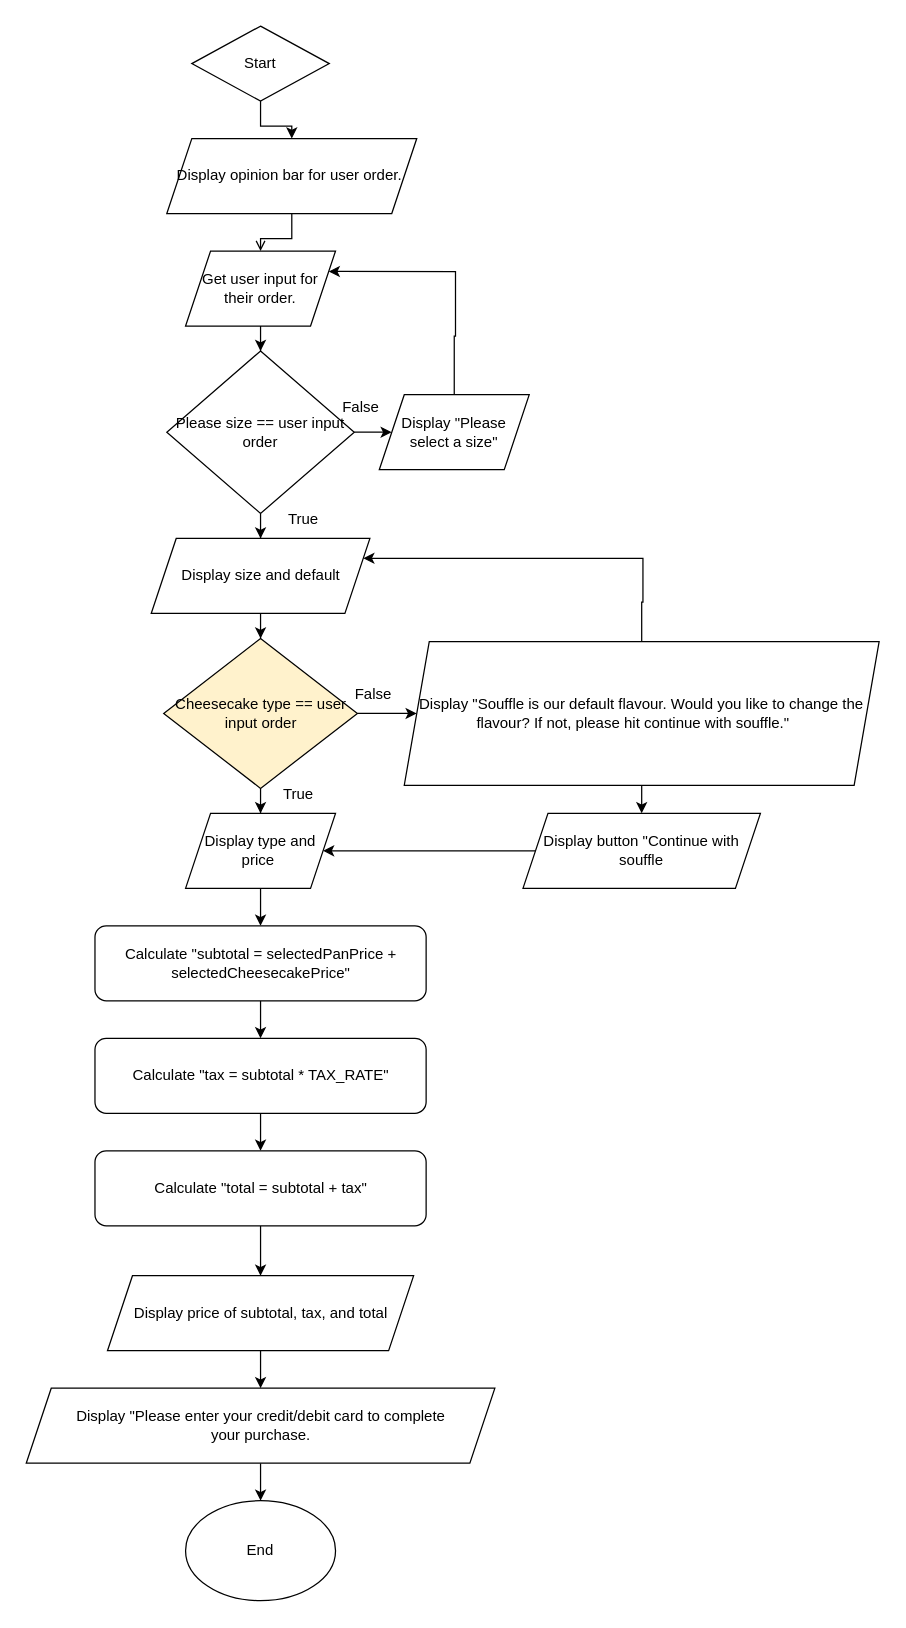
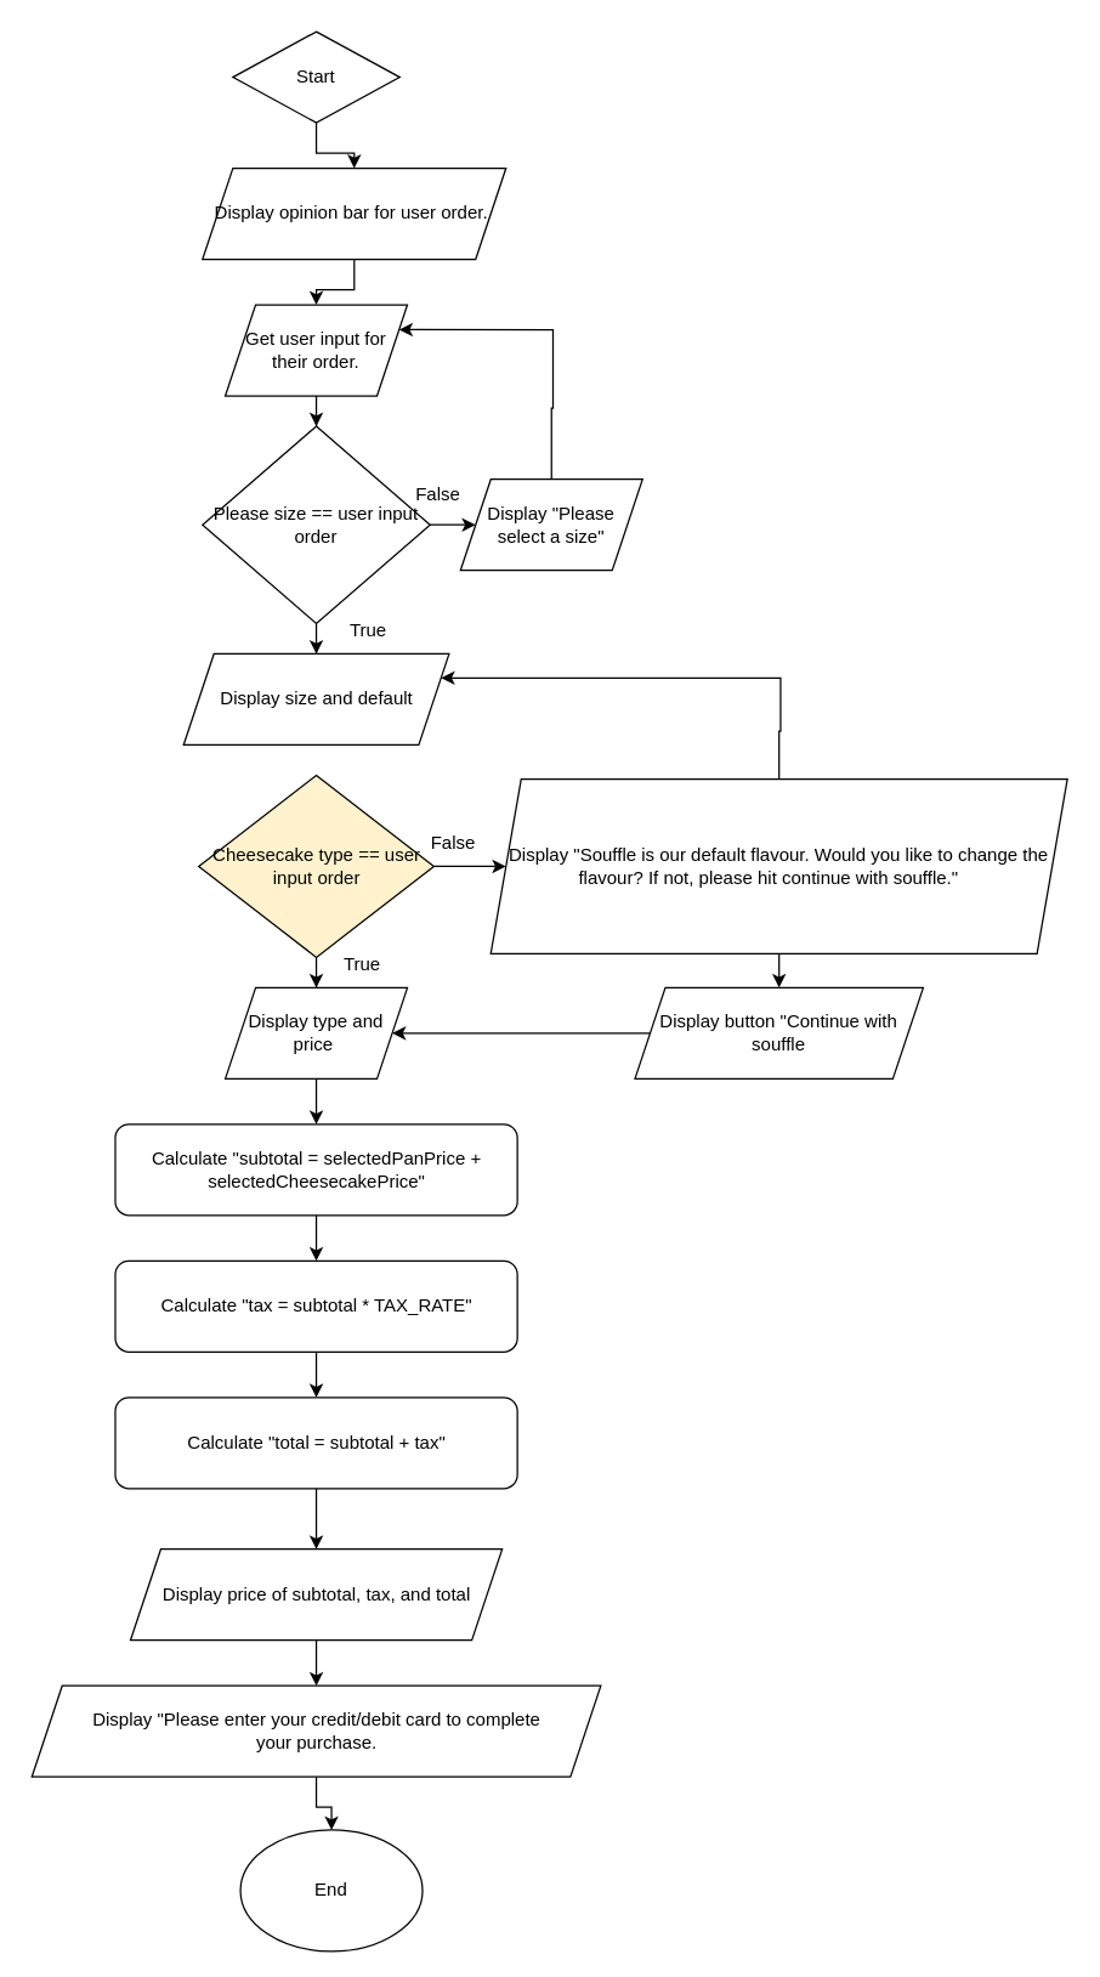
  <mxCell id="0" />
  <mxCell id="1" parent="0" />
  <mxCell id="2" value="" style="edgeStyle=orthogonalEdgeStyle;rounded=0;orthogonalLoop=1;jettySize=auto;html=1;" parent="1" source="3" target="8" edge="1"><mxGeometry relative="1" as="geometry" /></mxCell>
  <mxCell id="3" value="Start" style="rhombus;whiteSpace=wrap;html=1;" parent="1" vertex="1"><mxGeometry x="153" y="20" width="110" height="60" as="geometry" /></mxCell>
  <mxCell id="4" value="" style="edgeStyle=orthogonalEdgeStyle;rounded=0;orthogonalLoop=1;jettySize=auto;html=1;" parent="1" source="6" target="10" edge="1"><mxGeometry relative="1" as="geometry" /></mxCell>
  <mxCell id="5" value="" style="edgeStyle=orthogonalEdgeStyle;rounded=0;orthogonalLoop=1;jettySize=auto;html=1;" parent="1" source="6" target="13" edge="1"><mxGeometry relative="1" as="geometry" /></mxCell>
  <mxCell id="6" value="Please size == user input order" style="rhombus;whiteSpace=wrap;html=1;" parent="1" vertex="1"><mxGeometry x="133" y="280" width="150" height="130" as="geometry" /></mxCell>
- <mxCell id="7" value="" style="edgeStyle=orthogonalEdgeStyle;rounded=0;orthogonalLoop=1;jettySize=auto;html=1;endArrow=open;" parent="1" source="8" target="19" edge="1"><mxGeometry relative="1" as="geometry" /></mxCell>
+ <mxCell id="7" value="" style="edgeStyle=orthogonalEdgeStyle;rounded=0;orthogonalLoop=1;jettySize=auto;html=1;" parent="1" source="8" target="19" edge="1"><mxGeometry relative="1" as="geometry" /></mxCell>
  <mxCell id="8" value="Display opinion bar for user order.&amp;nbsp;" style="shape=parallelogram;perimeter=parallelogramPerimeter;whiteSpace=wrap;html=1;fixedSize=1;" parent="1" vertex="1"><mxGeometry x="133" y="110" width="200" height="60" as="geometry" /></mxCell>
  <mxCell id="9" style="edgeStyle=orthogonalEdgeStyle;rounded=0;orthogonalLoop=1;jettySize=auto;html=1;entryX=1;entryY=0.25;entryDx=0;entryDy=0;" edge="1" parent="1" source="10" target="19"><mxGeometry relative="1" as="geometry"><mxPoint x="363" y="220" as="targetPoint" /><Array as="points"><mxPoint x="363" y="268" /><mxPoint x="364" y="268" /><mxPoint x="364" y="216" /></Array></mxGeometry></mxCell>
  <mxCell id="10" value="Display &quot;Please select a size&quot;" style="shape=parallelogram;perimeter=parallelogramPerimeter;whiteSpace=wrap;html=1;fixedSize=1;" parent="1" vertex="1"><mxGeometry x="303" y="315" width="120" height="60" as="geometry" /></mxCell>
  <mxCell id="11" value="False" style="text;html=1;align=center;verticalAlign=middle;resizable=0;points=[];autosize=1;strokeColor=none;fillColor=none;" parent="1" vertex="1"><mxGeometry x="263" y="310" width="50" height="30" as="geometry" /></mxCell>
- <mxCell id="12" value="" style="edgeStyle=orthogonalEdgeStyle;rounded=0;orthogonalLoop=1;jettySize=auto;html=1;" parent="1" source="13" target="16" edge="1"><mxGeometry relative="1" as="geometry" /></mxCell>
  <mxCell id="13" value="Display size and default" style="shape=parallelogram;perimeter=parallelogramPerimeter;whiteSpace=wrap;html=1;fixedSize=1;" parent="1" vertex="1"><mxGeometry x="120.5" y="430" width="175" height="60" as="geometry" /></mxCell>
  <mxCell id="14" value="" style="edgeStyle=orthogonalEdgeStyle;rounded=0;orthogonalLoop=1;jettySize=auto;html=1;" parent="1" source="16" target="22" edge="1"><mxGeometry relative="1" as="geometry" /></mxCell>
  <mxCell id="15" value="" style="edgeStyle=orthogonalEdgeStyle;rounded=0;orthogonalLoop=1;jettySize=auto;html=1;" parent="1" source="16" target="25" edge="1"><mxGeometry relative="1" as="geometry" /></mxCell>
  <mxCell id="16" value="Cheesecake type == user input order" style="rhombus;whiteSpace=wrap;html=1;fillColor=#fff2cc;" parent="1" vertex="1"><mxGeometry x="130.5" y="510" width="155" height="120" as="geometry" /></mxCell>
  <mxCell id="17" value="True" style="text;html=1;align=center;verticalAlign=middle;resizable=0;points=[];autosize=1;strokeColor=none;fillColor=none;" parent="1" vertex="1"><mxGeometry x="217" y="400" width="50" height="30" as="geometry" /></mxCell>
  <mxCell id="18" value="" style="edgeStyle=orthogonalEdgeStyle;rounded=0;orthogonalLoop=1;jettySize=auto;html=1;" parent="1" source="19" target="6" edge="1"><mxGeometry relative="1" as="geometry" /></mxCell>
  <mxCell id="19" value="Get user input for their order." style="shape=parallelogram;perimeter=parallelogramPerimeter;whiteSpace=wrap;html=1;fixedSize=1;" parent="1" vertex="1"><mxGeometry x="148" y="200" width="120" height="60" as="geometry" /></mxCell>
  <mxCell id="20" value="" style="edgeStyle=orthogonalEdgeStyle;rounded=0;orthogonalLoop=1;jettySize=auto;html=1;" parent="1" source="22" target="28" edge="1"><mxGeometry relative="1" as="geometry" /></mxCell>
  <mxCell id="21" style="edgeStyle=orthogonalEdgeStyle;rounded=0;orthogonalLoop=1;jettySize=auto;html=1;entryX=1;entryY=0.25;entryDx=0;entryDy=0;" edge="1" parent="1" source="22" target="13"><mxGeometry relative="1" as="geometry"><mxPoint x="513" y="450" as="targetPoint" /><Array as="points"><mxPoint x="513" y="481" /><mxPoint x="514" y="481" /><mxPoint x="514" y="446" /></Array></mxGeometry></mxCell>
  <mxCell id="22" value="Display &quot;Souffle is our default flavour. Would you like to change the flavour? If not, please hit continue with souffle.&quot;&amp;nbsp; &amp;nbsp;&amp;nbsp;" style="shape=parallelogram;perimeter=parallelogramPerimeter;whiteSpace=wrap;html=1;fixedSize=1;" parent="1" vertex="1"><mxGeometry x="323" y="512.5" width="380" height="115" as="geometry" /></mxCell>
  <mxCell id="23" value="False" style="text;html=1;align=center;verticalAlign=middle;resizable=0;points=[];autosize=1;strokeColor=none;fillColor=none;" parent="1" vertex="1"><mxGeometry x="273" y="540" width="50" height="30" as="geometry" /></mxCell>
  <mxCell id="24" value="" style="edgeStyle=orthogonalEdgeStyle;rounded=0;orthogonalLoop=1;jettySize=auto;html=1;" parent="1" source="25" target="30" edge="1"><mxGeometry relative="1" as="geometry" /></mxCell>
  <mxCell id="25" value="Display type and price&amp;nbsp;" style="shape=parallelogram;perimeter=parallelogramPerimeter;whiteSpace=wrap;html=1;fixedSize=1;" parent="1" vertex="1"><mxGeometry x="148" y="650" width="120" height="60" as="geometry" /></mxCell>
  <mxCell id="26" value="True" style="text;html=1;align=center;verticalAlign=middle;resizable=0;points=[];autosize=1;strokeColor=none;fillColor=none;" parent="1" vertex="1"><mxGeometry x="213" y="620" width="50" height="30" as="geometry" /></mxCell>
  <mxCell id="27" style="edgeStyle=orthogonalEdgeStyle;rounded=0;orthogonalLoop=1;jettySize=auto;html=1;entryX=1;entryY=0.5;entryDx=0;entryDy=0;" parent="1" source="28" target="25" edge="1"><mxGeometry relative="1" as="geometry" /></mxCell>
  <mxCell id="28" value="Display button &quot;Continue with souffle" style="shape=parallelogram;perimeter=parallelogramPerimeter;whiteSpace=wrap;html=1;fixedSize=1;" parent="1" vertex="1"><mxGeometry x="418" y="650" width="190" height="60" as="geometry" /></mxCell>
  <mxCell id="29" value="" style="edgeStyle=orthogonalEdgeStyle;rounded=0;orthogonalLoop=1;jettySize=auto;html=1;" parent="1" source="30" target="32" edge="1"><mxGeometry relative="1" as="geometry" /></mxCell>
  <mxCell id="30" value="&lt;font style=&quot;font-size: 12px;&quot;&gt;Calculate &quot;&lt;span style=&quot;&quot; id=&quot;docs-internal-guid-31fa6884-7fff-f71f-86b2-28a787f939eb&quot;&gt;&lt;span style=&quot;color: rgb(0, 0, 0); background-color: transparent; font-variant-numeric: normal; font-variant-east-asian: normal; font-variant-alternates: normal; font-variant-position: normal; font-variant-emoji: normal; vertical-align: baseline; white-space-collapse: preserve;&quot;&gt;subtotal = &lt;/span&gt;&lt;span style=&quot;color: rgb(0, 0, 0); background-color: transparent; font-variant-numeric: normal; font-variant-east-asian: normal; font-variant-alternates: normal; font-variant-position: normal; font-variant-emoji: normal; vertical-align: baseline; white-space-collapse: preserve;&quot;&gt;selectedPanPrice + selectedCheesecakePrice&quot;&lt;/span&gt;&lt;/span&gt;&lt;/font&gt;" style="rounded=1;whiteSpace=wrap;html=1;" parent="1" vertex="1"><mxGeometry x="75.5" y="740" width="265" height="60" as="geometry" /></mxCell>
  <mxCell id="31" value="" style="edgeStyle=orthogonalEdgeStyle;rounded=0;orthogonalLoop=1;jettySize=auto;html=1;" parent="1" source="32" target="34" edge="1"><mxGeometry relative="1" as="geometry" /></mxCell>
  <mxCell id="32" value="&lt;font face=&quot;Helvetica&quot; style=&quot;font-size: 12px;&quot;&gt;Calculate &quot;&lt;span style=&quot;&quot; id=&quot;docs-internal-guid-31fa6884-7fff-f71f-86b2-28a787f939eb&quot;&gt;&lt;span style=&quot;color: rgb(0, 0, 0); background-color: transparent; font-variant-numeric: normal; font-variant-east-asian: normal; font-variant-alternates: normal; font-variant-position: normal; font-variant-emoji: normal; vertical-align: baseline; white-space-collapse: preserve;&quot;&gt;&lt;span style=&quot;&quot; id=&quot;docs-internal-guid-2f021f1a-7fff-1453-3221-3e98781fb702&quot;&gt;&lt;span style=&quot;color: rgb(0, 0, 0); background-color: transparent; font-variant-numeric: normal; font-variant-east-asian: normal; font-variant-alternates: normal; font-variant-position: normal; font-variant-emoji: normal; vertical-align: baseline;&quot;&gt;tax = &lt;/span&gt;&lt;span style=&quot;color: rgb(0, 0, 0); background-color: transparent; font-variant-numeric: normal; font-variant-east-asian: normal; font-variant-alternates: normal; font-variant-position: normal; font-variant-emoji: normal; vertical-align: baseline;&quot;&gt;subtotal * TAX_RATE&lt;/span&gt;&lt;/span&gt;&quot;&lt;/span&gt;&lt;/span&gt;&lt;/font&gt;" style="rounded=1;whiteSpace=wrap;html=1;" parent="1" vertex="1"><mxGeometry x="75.5" y="830" width="265" height="60" as="geometry" /></mxCell>
  <mxCell id="33" value="" style="edgeStyle=orthogonalEdgeStyle;rounded=0;orthogonalLoop=1;jettySize=auto;html=1;" parent="1" source="34" target="36" edge="1"><mxGeometry relative="1" as="geometry" /></mxCell>
  <mxCell id="34" value="&lt;font face=&quot;Helvetica&quot; style=&quot;font-size: 12px;&quot;&gt;Calculate &quot;&lt;span style=&quot;&quot; id=&quot;docs-internal-guid-535d83c5-7fff-caeb-8c3a-57fdebea851c&quot;&gt;&lt;span style=&quot;color: rgb(0, 0, 0); background-color: transparent; font-variant-numeric: normal; font-variant-east-asian: normal; font-variant-alternates: normal; font-variant-position: normal; font-variant-emoji: normal; vertical-align: baseline; white-space-collapse: preserve;&quot;&gt;total = &lt;/span&gt;&lt;span style=&quot;color: rgb(0, 0, 0); background-color: transparent; font-variant-numeric: normal; font-variant-east-asian: normal; font-variant-alternates: normal; font-variant-position: normal; font-variant-emoji: normal; vertical-align: baseline; white-space-collapse: preserve;&quot;&gt;subtotal + tax&lt;/span&gt;&lt;/span&gt;&lt;span style=&quot;&quot; id=&quot;docs-internal-guid-31fa6884-7fff-f71f-86b2-28a787f939eb&quot;&gt;&lt;span style=&quot;color: rgb(0, 0, 0); background-color: transparent; font-variant-numeric: normal; font-variant-east-asian: normal; font-variant-alternates: normal; font-variant-position: normal; font-variant-emoji: normal; vertical-align: baseline; white-space-collapse: preserve;&quot;&gt;&quot;&lt;/span&gt;&lt;/span&gt;&lt;/font&gt;" style="rounded=1;whiteSpace=wrap;html=1;" parent="1" vertex="1"><mxGeometry x="75.5" y="920" width="265" height="60" as="geometry" /></mxCell>
  <mxCell id="35" value="" style="edgeStyle=orthogonalEdgeStyle;rounded=0;orthogonalLoop=1;jettySize=auto;html=1;" parent="1" source="36" target="38" edge="1"><mxGeometry relative="1" as="geometry" /></mxCell>
  <mxCell id="36" value="Display price of subtotal, tax, and total" style="shape=parallelogram;perimeter=parallelogramPerimeter;whiteSpace=wrap;html=1;fixedSize=1;" parent="1" vertex="1"><mxGeometry x="85.5" y="1020" width="245" height="60" as="geometry" /></mxCell>
  <mxCell id="37" value="" style="edgeStyle=orthogonalEdgeStyle;rounded=0;orthogonalLoop=1;jettySize=auto;html=1;" parent="1" source="38" target="39" edge="1"><mxGeometry relative="1" as="geometry" /></mxCell>
  <mxCell id="38" value="Display &quot;Please enter your credit/debit card to complete your&amp;nbsp;purchase." style="shape=parallelogram;perimeter=parallelogramPerimeter;whiteSpace=wrap;html=1;fixedSize=1;" parent="1" vertex="1"><mxGeometry x="20.5" y="1110" width="375" height="60" as="geometry" /></mxCell>
- <mxCell id="39" value="End" style="ellipse;whiteSpace=wrap;html=1;" parent="1" vertex="1"><mxGeometry x="148" y="1200" width="120" height="80" as="geometry" /></mxCell>
+ <mxCell id="39" value="End" style="ellipse;whiteSpace=wrap;html=1;" parent="1" vertex="1"><mxGeometry x="158" y="1205" width="120" height="80" as="geometry" /></mxCell>
